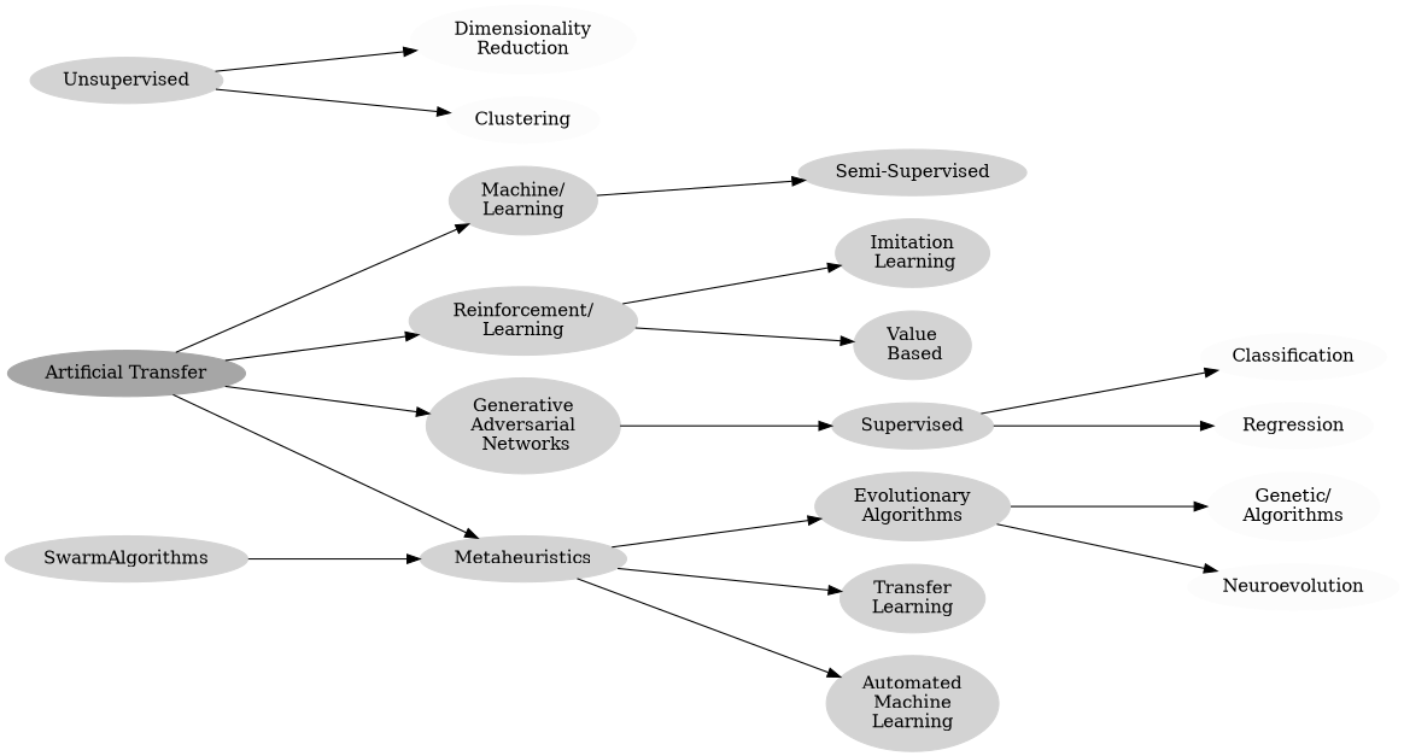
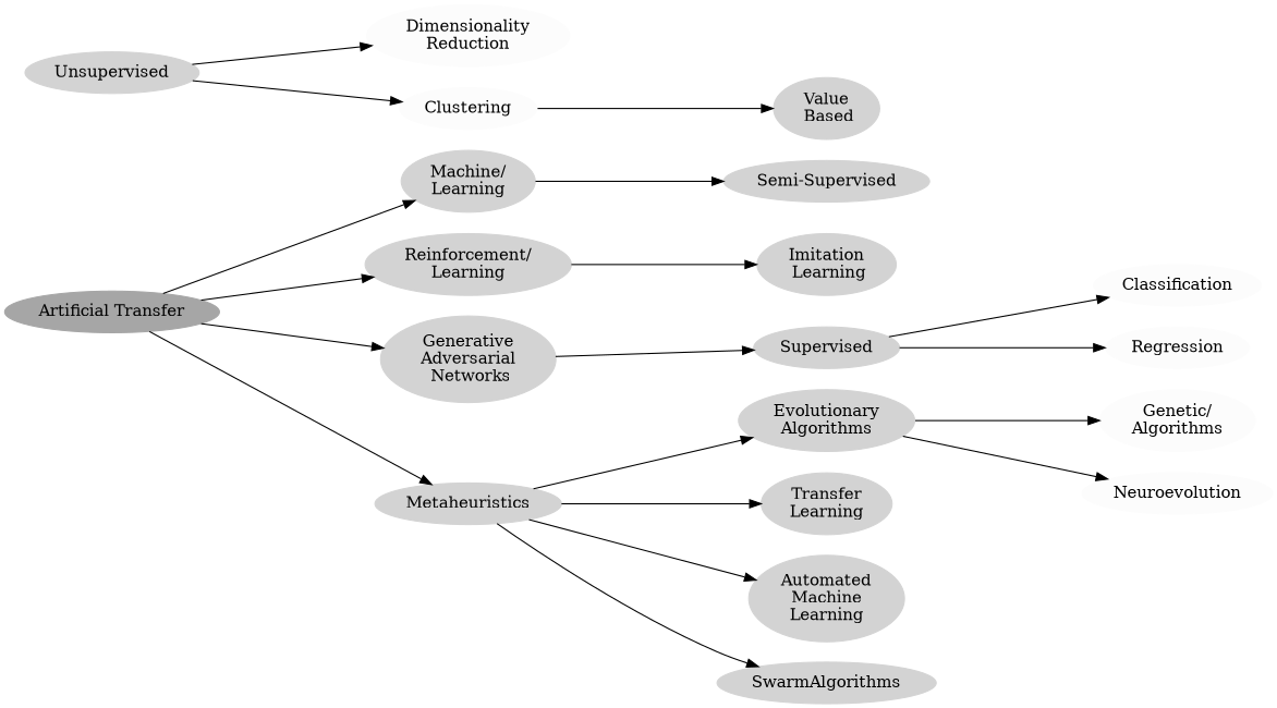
  digraph {
    rankdir=LR
    ranksep=1.75
    node [color=lightgray style=filled]
    n1 [color=gray65 label="Artificial Transfer"]
    n2 [label="Machine\/\nLearning"]
    n3 [label="Reinforcement\/\nLearning"]
    n4 [label="Generative\n Adversarial \n Networks"]
    Metaheuristics
    n6 [label="Semi-Supervised"]
    n7 [label="Imitation\n Learning"]
    n8 [label="Value\n Based"]
    n9 [label=Supervised]
    n10 [label="Evolutionary\nAlgorithms"]
    n11 [label="Transfer\nLearning"]
    n12 [label="Automated\nMachine\nLearning"]
    SwarmAlgorithms
    Classification [color=gray99]
    Regression [color=gray99]
    n16 [label=Unsupervised]
    n17 [color=gray99 label="Dimensionality\nReduction"]
    Clustering [color=gray99]
    n19 [color=gray99 label="Genetic\/\nAlgorithms"]
    Neuroevolution [color=gray99]
    n1 -> n2
    n1 -> n3
    n1 -> n4
    n1 -> Metaheuristics
    n2 -> n6
    n3 -> n7
-   n3 -> n8
+   Clustering -> n8
    n4 -> n9
    Metaheuristics -> n10
    Metaheuristics -> n11
    Metaheuristics -> n12
-   SwarmAlgorithms -> Metaheuristics
+   Metaheuristics -> SwarmAlgorithms
    n9 -> Classification
    n9 -> Regression
    n10 -> n19
    n10 -> Neuroevolution
    n16 -> n17
    n16 -> Clustering
  }
